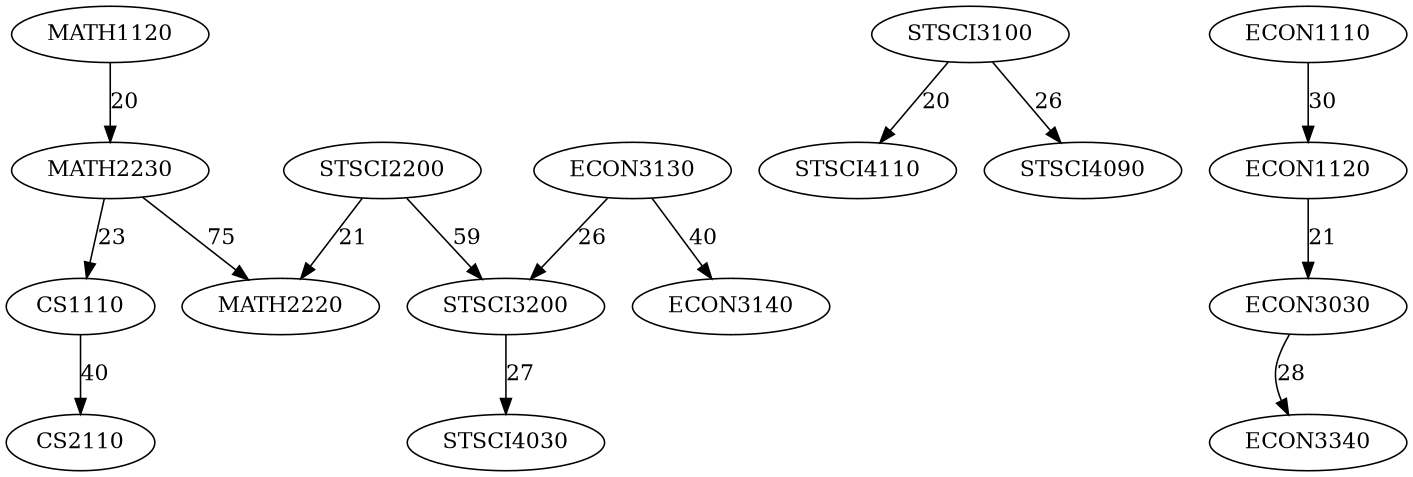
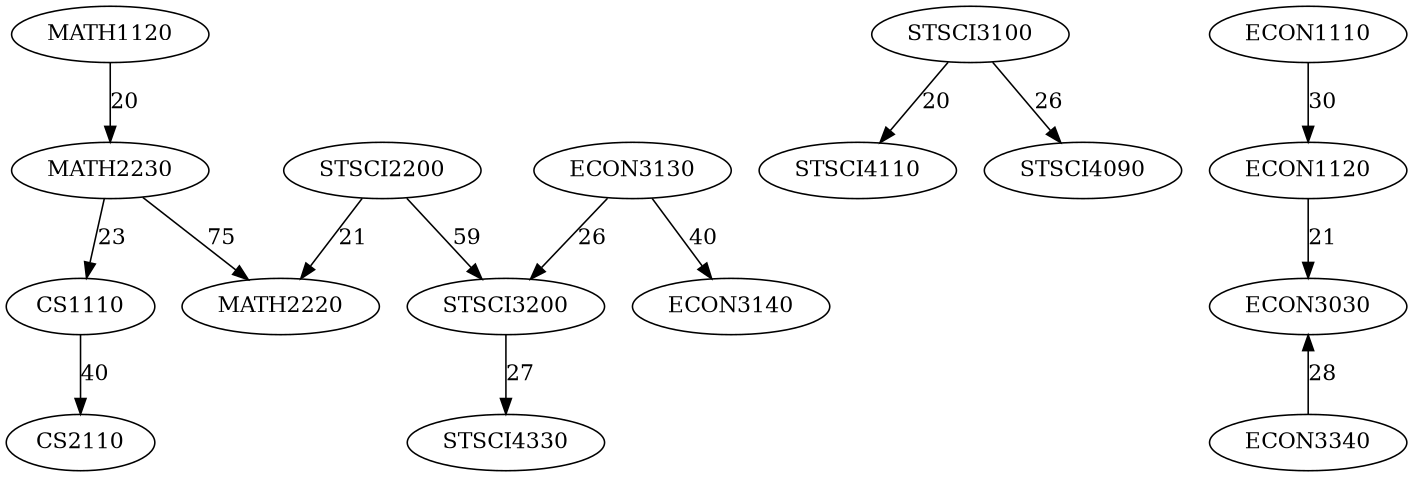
  digraph {
    n1 [label=MATH2230]
    n2 [label=MATH2220]
    n3 [label=CS1110]
    CS2110
    n5 [label=STSCI2200]
    n6 [label=STSCI3200]
-   STSCI4030
+   STSCI4030 [label=STSCI4330]
    n8 [label=STSCI3100]
    STSCI4110
    STSCI4090
    n11 [label=ECON1120]
    n12 [label=ECON3030]
    n13 [label=ECON3340]
    ECON1110
    MATH1120
    ECON3130
    ECON3140
    n1 -> n2 [label=75]
    n1 -> n3 [label=23]
    n3 -> CS2110 [label=40]
    n5 -> n2 [label=21]
    n5 -> n6 [label=59]
    n6 -> STSCI4030 [label=27]
    n8 -> STSCI4110 [label=20]
    n8 -> STSCI4090 [label=26]
    n11 -> n12 [label=21]
-   n12 -> n13 [label=28]
+   n13 -> n12 [label=28]
    ECON1110 -> n11 [label=30]
    MATH1120 -> n1 [label=20]
    ECON3130 -> n6 [label=26]
    ECON3130 -> ECON3140 [label=40]
  }
